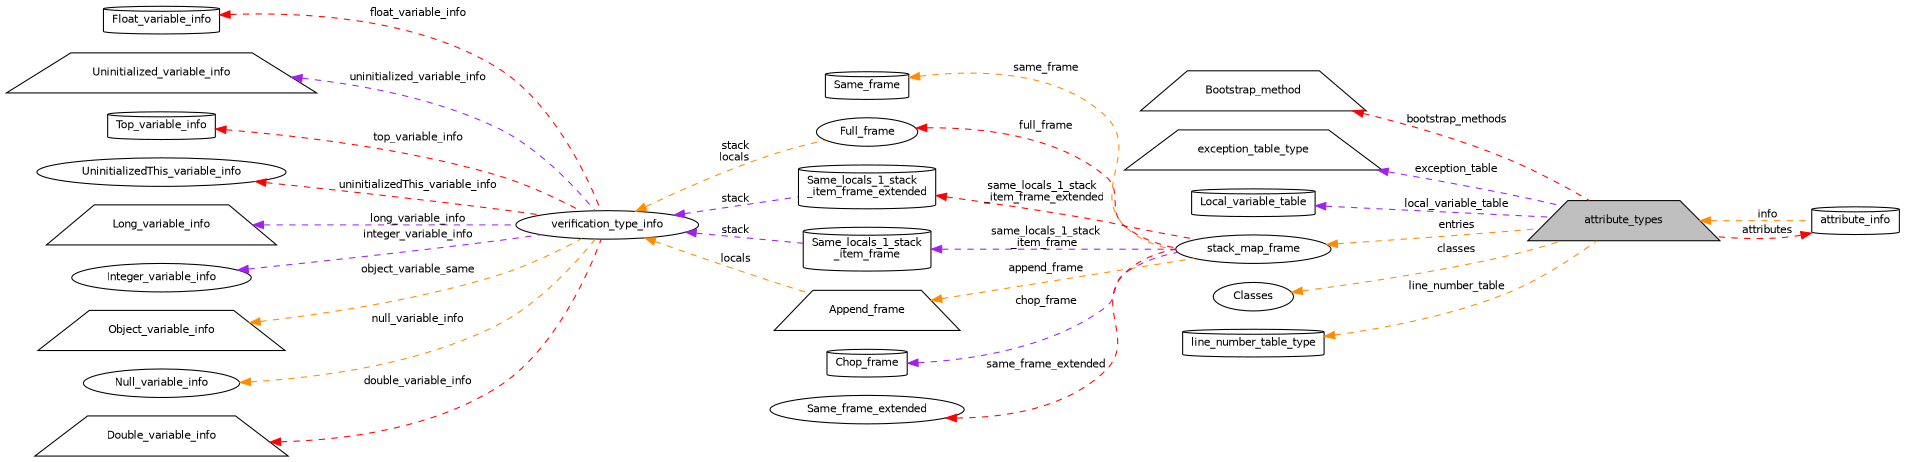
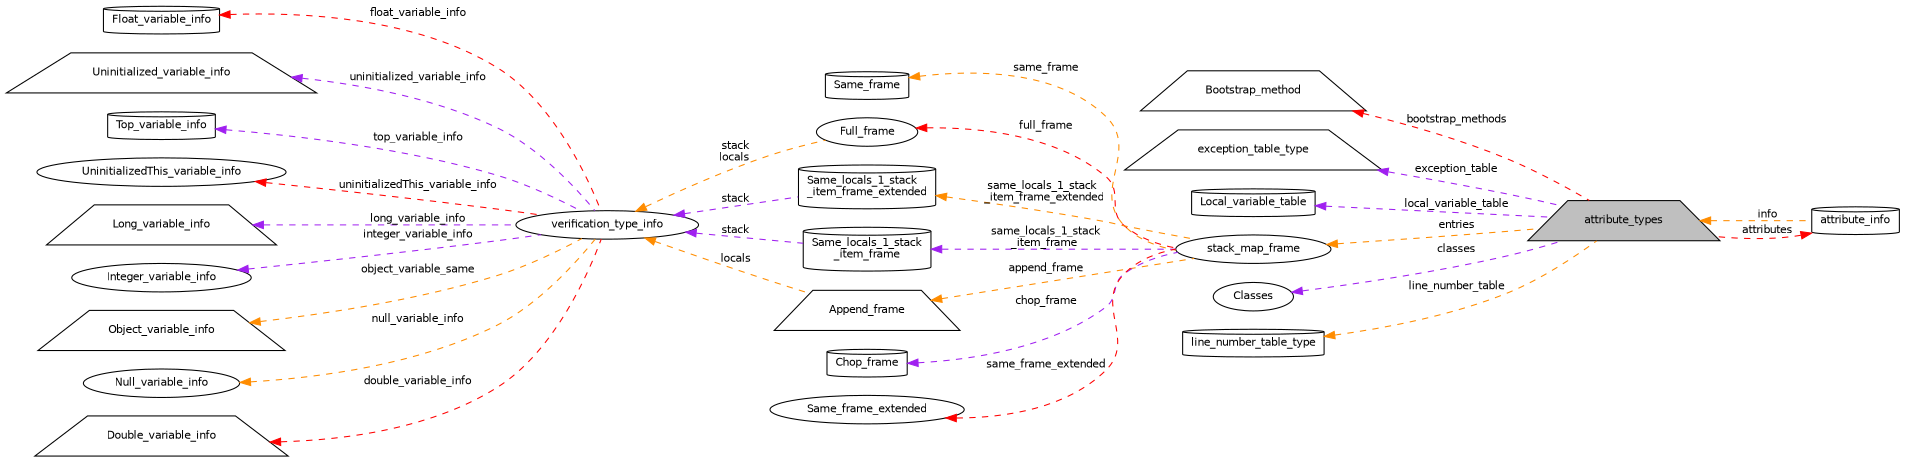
  digraph {
    rankdir=LR
    node [color=black fillcolor=white fontname=Helvetica fontsize=10 shape=cylinder style=filled]
    edge [color=purple dir=back fontname=Helvetica fontsize=10 labelfontname=Helvetica labelfontsize=10 style=dashed]
    n1 [fillcolor=grey75 fontcolor=black height=0.2 label=attribute_types shape=trapezium width=0.4]
    n2 [height=0.2 label=attribute_info width=0.4]
    n3 [height=0.2 label=Bootstrap_method shape=trapezium width=0.4]
    n4 [height=0.2 label=exception_table_type shape=trapezium width=0.4]
    n5 [height=0.2 label=Local_variable_table width=0.4]
    n6 [height=0.2 label=stack_map_frame shape=ellipse width=0.4]
    n7 [height=0.2 label=Same_frame width=0.4]
    n8 [height=0.2 label=Full_frame shape=ellipse width=0.4]
    n9 [height=0.2 label=verification_type_info shape=ellipse width=0.4]
    n10 [height=0.2 label="Same_locals_1_stack\l_item_frame_extended" width=0.4]
    n11 [height=0.2 label="Same_locals_1_stack\l_item_frame" width=0.4]
    n12 [height=0.2 label=Append_frame shape=trapezium width=0.4]
    n13 [height=0.2 label=Float_variable_info width=0.4]
    n14 [height=0.2 label=Uninitialized_variable_info shape=trapezium width=0.4]
    n15 [height=0.2 label=Top_variable_info width=0.4]
    n16 [height=0.2 label=UninitializedThis_variable_info shape=ellipse width=0.4]
    n17 [height=0.2 label=Long_variable_info shape=trapezium width=0.4]
    n18 [height=0.2 label=Integer_variable_info shape=ellipse width=0.4]
    n19 [height=0.2 label=Object_variable_info shape=trapezium width=0.4]
    n20 [height=0.2 label=Null_variable_info shape=ellipse width=0.4]
    n21 [height=0.2 label=Double_variable_info shape=trapezium width=0.4]
    n22 [height=0.2 label=Chop_frame width=0.4]
    n23 [height=0.2 label=Same_frame_extended shape=ellipse width=0.4]
    n24 [height=0.2 label=Classes shape=ellipse width=0.4]
    n25 [height=0.2 label=line_number_table_type width=0.4]
    n1 -> n2 [color=darkorange label=" info"]
    n2 -> n1 [color=red label=" attributes"]
    n3 -> n1 [color=red label=" bootstrap_methods"]
    n4 -> n1 [label=" exception_table"]
    n5 -> n1 [label=" local_variable_table"]
    n6 -> n1 [color=darkorange label=" entries"]
    n7 -> n6 [color=darkorange label=" same_frame"]
    n8 -> n6 [color=red label=" full_frame"]
    n9 -> n8 [color=darkorange label=" stack\nlocals"]
    n9 -> n10 [label=" stack"]
    n9 -> n11 [label=" stack"]
    n9 -> n12 [color=darkorange label=" locals"]
-   n10 -> n6 [color=red label=" same_locals_1_stack\l_item_frame_extended"]
+   n10 -> n6 [color=darkorange label=" same_locals_1_stack\l_item_frame_extended"]
    n11 -> n6 [label=" same_locals_1_stack\l_item_frame"]
    n12 -> n6 [color=darkorange label=" append_frame"]
    n13 -> n9 [color=red label=" float_variable_info"]
    n14 -> n9 [label=" uninitialized_variable_info"]
-   n15 -> n9 [color=red label=" top_variable_info"]
+   n15 -> n9 [label=" top_variable_info"]
    n16 -> n9 [color=red label=" uninitializedThis_variable_info"]
    n17 -> n9 [label=" long_variable_info"]
    n18 -> n9 [label=" integer_variable_info"]
    n19 -> n9 [color=darkorange label=" object_variable_same"]
    n20 -> n9 [color=darkorange label=" null_variable_info"]
    n21 -> n9 [color=red label=" double_variable_info"]
    n22 -> n6 [label=" chop_frame"]
    n23 -> n6 [color=red label=" same_frame_extended"]
-   n24 -> n1 [color=darkorange label=" classes"]
+   n24 -> n1 [label=" classes"]
    n25 -> n1 [color=darkorange label=" line_number_table"]
  }
